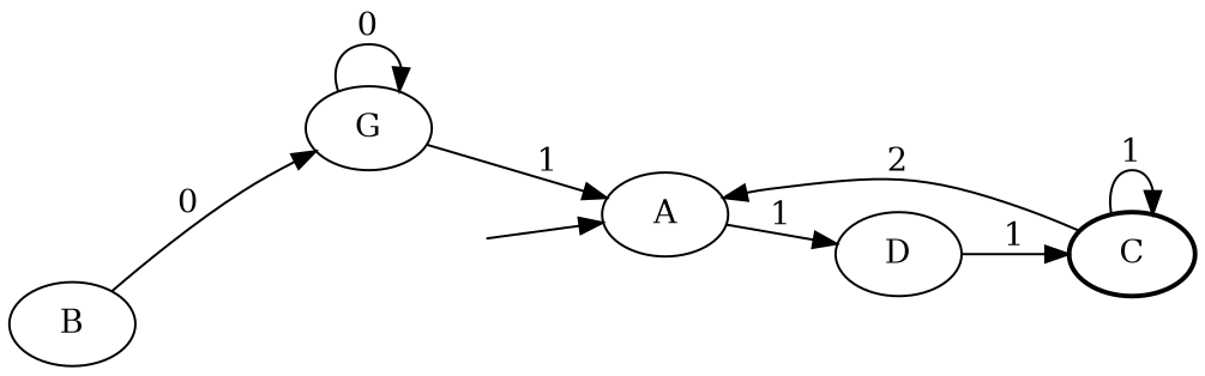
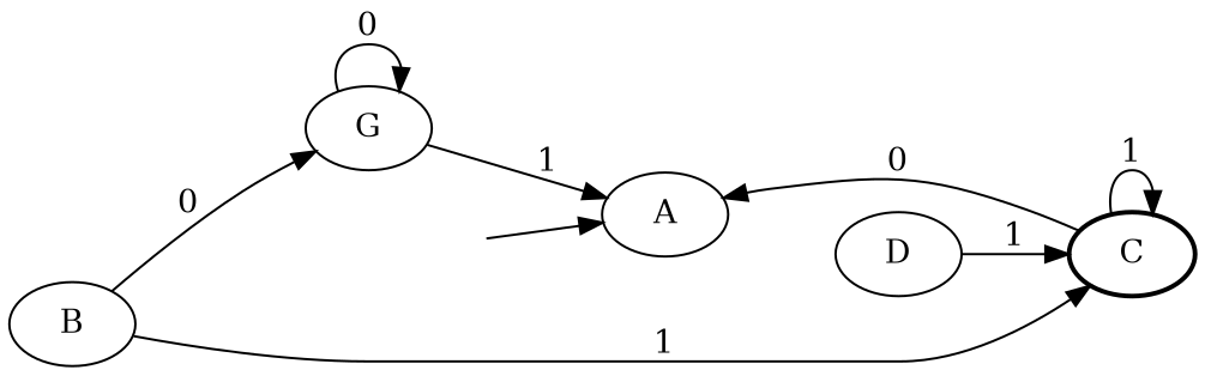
  digraph {
    rankdir=LR
    _invisible [style=invis]
    A
    D
    C [penwidth=2]
    B
    G
    _invisible -> A
-   A -> D [label=1]
    D -> C [label=1]
-   C -> A [label=2]
+   C -> A [label=0]
    C -> C [label=1]
+   B -> C [label=1]
    B -> G [label=0]
    G -> A [label=1]
    G -> G [label=0]
  }
